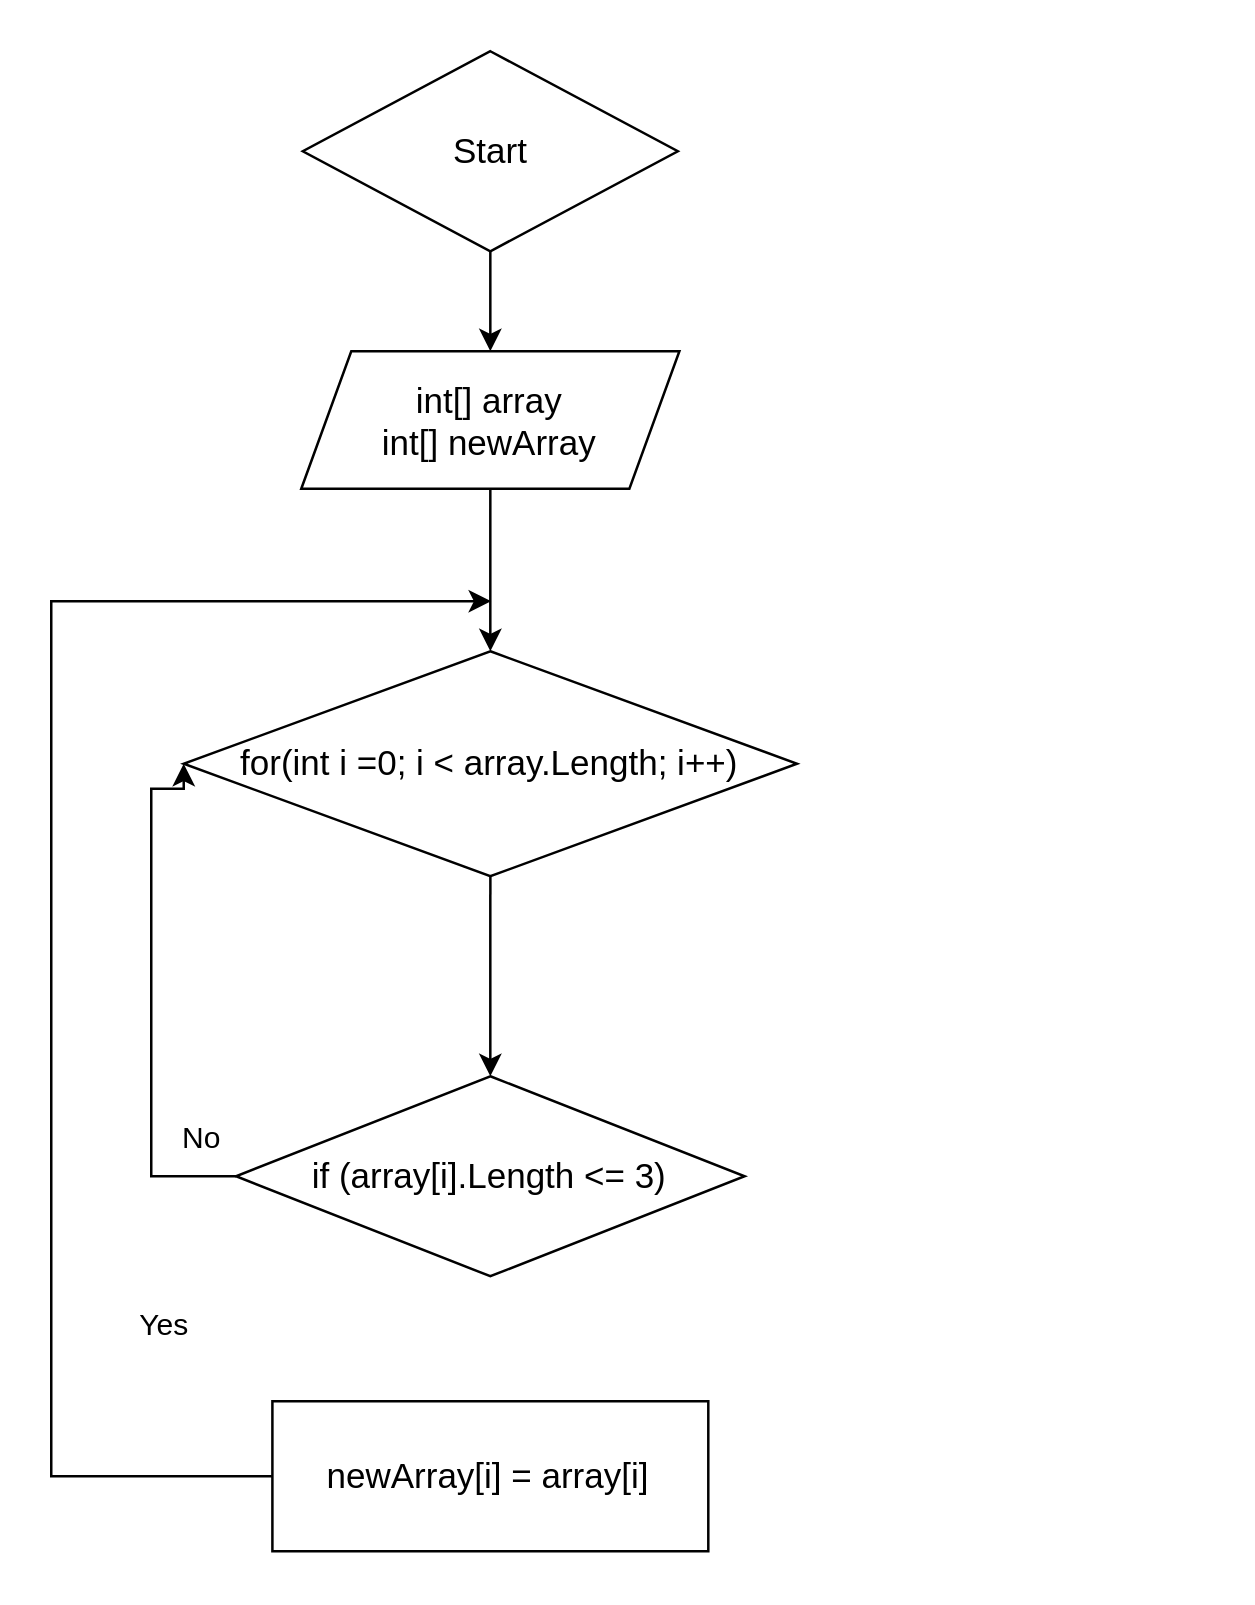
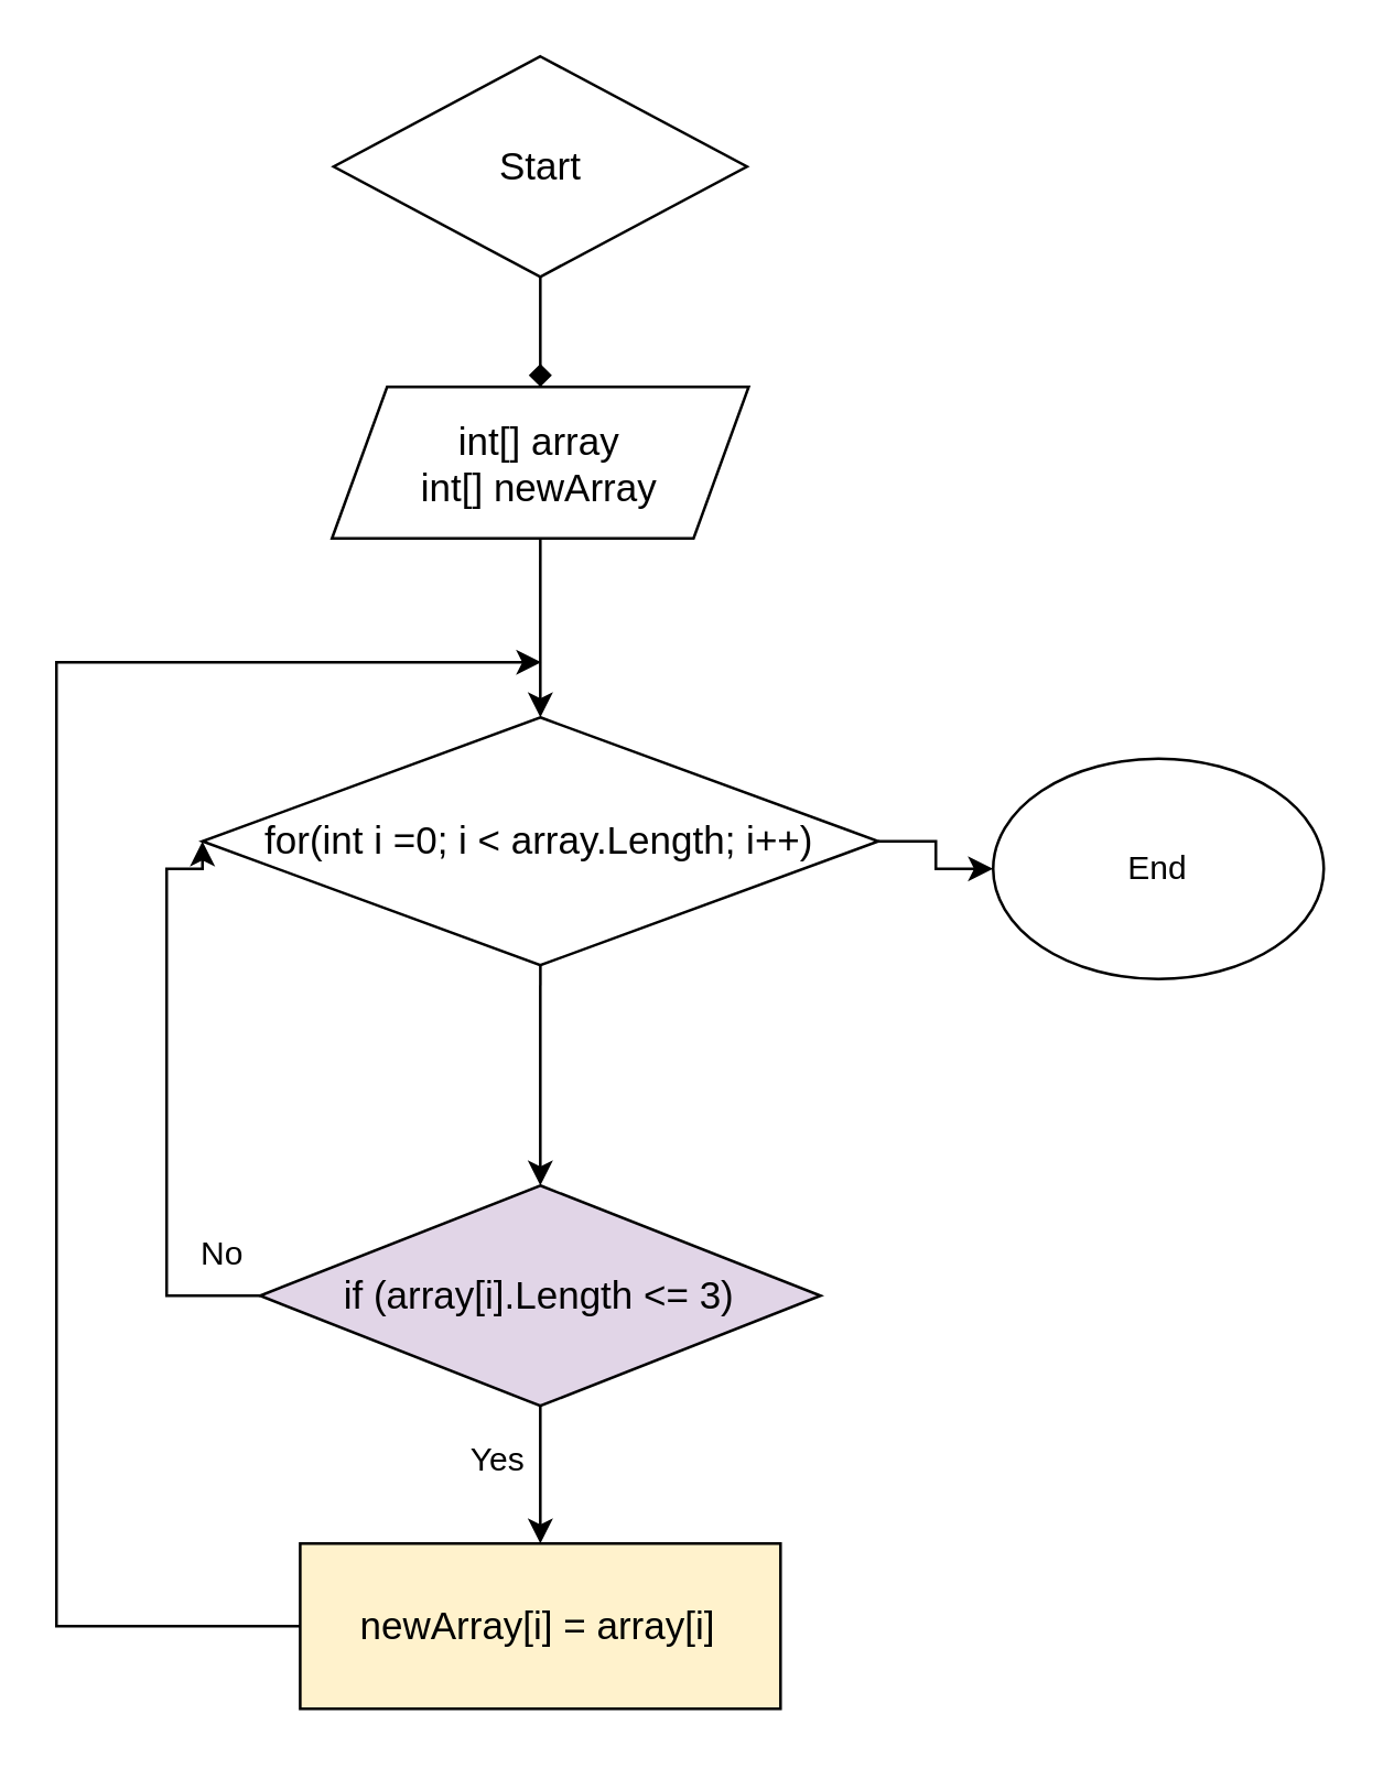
  <mxCell id="0" />
  <mxCell id="1" parent="0" />
- <mxCell id="2" style="edgeStyle=orthogonalEdgeStyle;rounded=0;orthogonalLoop=1;jettySize=auto;html=1;exitX=0.5;exitY=1;exitDx=0;exitDy=0;entryX=0.5;entryY=0;entryDx=0;entryDy=0;" edge="1" parent="1" source="3" target="5"><mxGeometry relative="1" as="geometry" /></mxCell>
+ <mxCell id="2" style="edgeStyle=orthogonalEdgeStyle;rounded=0;orthogonalLoop=1;jettySize=auto;html=1;exitX=0.5;exitY=1;exitDx=0;exitDy=0;entryX=0.5;entryY=0;entryDx=0;entryDy=0;endArrow=diamond;" edge="1" parent="1" source="3" target="5"><mxGeometry relative="1" as="geometry" /></mxCell>
  <mxCell id="3" value="&lt;font style=&quot;font-size: 14px;&quot;&gt;Start&lt;/font&gt;" style="rhombus;whiteSpace=wrap;html=1;" vertex="1" parent="1"><mxGeometry x="120.63" y="20" width="150" height="80" as="geometry" /></mxCell>
  <mxCell id="4" style="edgeStyle=orthogonalEdgeStyle;rounded=0;orthogonalLoop=1;jettySize=auto;html=1;exitX=0.5;exitY=1;exitDx=0;exitDy=0;entryX=0.5;entryY=0;entryDx=0;entryDy=0;" edge="1" parent="1" source="5" target="8"><mxGeometry relative="1" as="geometry" /></mxCell>
  <mxCell id="5" value="&lt;font style=&quot;font-size: 14px;&quot;&gt;int[] array&lt;br&gt;int[] newArray&lt;/font&gt;" style="shape=parallelogram;perimeter=parallelogramPerimeter;whiteSpace=wrap;html=1;fixedSize=1;" vertex="1" parent="1"><mxGeometry x="120.01" y="140" width="151.25" height="55" as="geometry" /></mxCell>
  <mxCell id="6" style="edgeStyle=orthogonalEdgeStyle;rounded=0;orthogonalLoop=1;jettySize=auto;html=1;exitX=0.5;exitY=1;exitDx=0;exitDy=0;entryX=0.5;entryY=0;entryDx=0;entryDy=0;" edge="1" parent="1" source="8" target="11"><mxGeometry relative="1" as="geometry" /></mxCell>
+ <mxCell id="7" style="edgeStyle=orthogonalEdgeStyle;rounded=0;orthogonalLoop=1;jettySize=auto;html=1;exitX=1;exitY=0.5;exitDx=0;exitDy=0;entryX=0;entryY=0.5;entryDx=0;entryDy=0;" edge="1" parent="1" source="8" target="16"><mxGeometry relative="1" as="geometry" /></mxCell>
  <mxCell id="8" value="&lt;font style=&quot;font-size: 14px;&quot;&gt;for(int i =0; i &amp;lt; array.Length; i++)&lt;/font&gt;" style="rhombus;whiteSpace=wrap;html=1;" vertex="1" parent="1"><mxGeometry x="72.98" y="260" width="245.32" height="90" as="geometry" /></mxCell>
+ <mxCell id="9" style="edgeStyle=orthogonalEdgeStyle;rounded=0;orthogonalLoop=1;jettySize=auto;html=1;exitX=0.5;exitY=1;exitDx=0;exitDy=0;entryX=0.5;entryY=0;entryDx=0;entryDy=0;" edge="1" parent="1" source="11" target="13"><mxGeometry relative="1" as="geometry" /></mxCell>
  <mxCell id="10" style="edgeStyle=orthogonalEdgeStyle;rounded=0;orthogonalLoop=1;jettySize=auto;html=1;exitX=0;exitY=0.5;exitDx=0;exitDy=0;entryX=0;entryY=0.5;entryDx=0;entryDy=0;" edge="1" parent="1" source="11" target="8"><mxGeometry relative="1" as="geometry"><Array as="points"><mxPoint x="60" y="470" /><mxPoint x="60" y="315" /></Array></mxGeometry></mxCell>
- <mxCell id="11" value="&lt;font style=&quot;font-size: 14px;&quot;&gt;if (array[i].Length &amp;lt;= 3)&lt;/font&gt;" style="rhombus;whiteSpace=wrap;html=1;" vertex="1" parent="1"><mxGeometry x="93.91" y="430" width="203.44" height="80" as="geometry" /></mxCell>
+ <mxCell id="11" value="&lt;font style=&quot;font-size: 14px;&quot;&gt;if (array[i].Length &amp;lt;= 3)&lt;/font&gt;" style="rhombus;whiteSpace=wrap;html=1;fillColor=#e1d5e7;" vertex="1" parent="1"><mxGeometry x="93.91" y="430" width="203.44" height="80" as="geometry" /></mxCell>
  <mxCell id="12" style="edgeStyle=orthogonalEdgeStyle;rounded=0;orthogonalLoop=1;jettySize=auto;html=1;exitX=0;exitY=0.5;exitDx=0;exitDy=0;" edge="1" parent="1" source="13"><mxGeometry relative="1" as="geometry"><mxPoint x="196" y="240" as="targetPoint" /><Array as="points"><mxPoint x="20" y="590" /><mxPoint x="20" y="240" /></Array></mxGeometry></mxCell>
- <mxCell id="13" value="&lt;font style=&quot;font-size: 14px;&quot;&gt;newArray[i] = array[i]&lt;/font&gt;" style="rounded=0;whiteSpace=wrap;html=1;" vertex="1" parent="1"><mxGeometry x="108.46" y="560" width="174.36" height="60" as="geometry" /></mxCell>
- <mxCell id="14" value="Yes" style="text;html=1;align=center;verticalAlign=middle;resizable=0;points=[];autosize=1;strokeColor=none;fillColor=none;" vertex="1" parent="1"><mxGeometry x="45" y="515" width="40" height="30" as="geometry" /></mxCell>
+ <mxCell id="13" value="&lt;font style=&quot;font-size: 14px;&quot;&gt;newArray[i] = array[i]&lt;/font&gt;" style="rounded=0;whiteSpace=wrap;html=1;fillColor=#fff2cc;" vertex="1" parent="1"><mxGeometry x="108.46" y="560" width="174.36" height="60" as="geometry" /></mxCell>
+ <mxCell id="14" value="Yes" style="text;html=1;align=center;verticalAlign=middle;resizable=0;points=[];autosize=1;strokeColor=none;fillColor=none;" vertex="1" parent="1"><mxGeometry x="160" y="515" width="40" height="30" as="geometry" /></mxCell>
  <mxCell id="15" value="No" style="text;html=1;align=center;verticalAlign=middle;resizable=0;points=[];autosize=1;strokeColor=none;fillColor=none;" vertex="1" parent="1"><mxGeometry x="60" y="440" width="40" height="30" as="geometry" /></mxCell>
+ <mxCell id="16" value="End" style="ellipse;whiteSpace=wrap;html=1;" vertex="1" parent="1"><mxGeometry x="360" y="275" width="120" height="80" as="geometry" /></mxCell>
